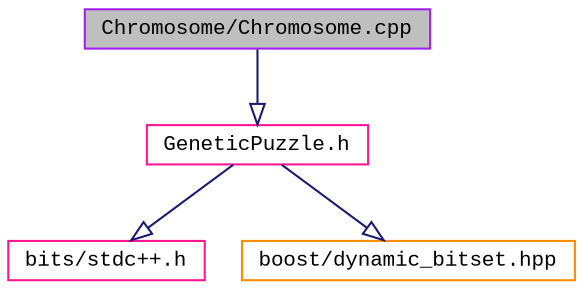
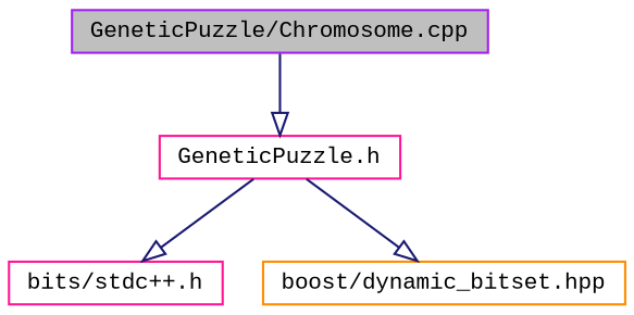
  digraph {
    fontname="Liberation Mono"
    node [color=deeppink fillcolor=white fontname="Liberation Mono" fontsize=10 shape=record style=filled]
    edge [arrowhead=onormal color=midnightblue fontname="Liberation Mono" fontsize=10 labelfontname=Helvetica labelfontsize=10 style=solid]
-   n1 [color=purple fillcolor=grey75 fontcolor=black height=0.2 label="Chromosome/Chromosome.cpp" width=0.4]
+   n1 [color=purple fillcolor=grey75 fontcolor=black height=0.2 label="GeneticPuzzle/Chromosome.cpp" width=0.4]
    n2 [height=0.2 label="GeneticPuzzle.h" width=0.4]
    n3 [height=0.2 label="bits/stdc++.h" width=0.4]
    n4 [color=darkorange height=0.2 label="boost/dynamic_bitset.hpp" width=0.4]
    n1 -> n2
    n2 -> n3
    n2 -> n4
  }
